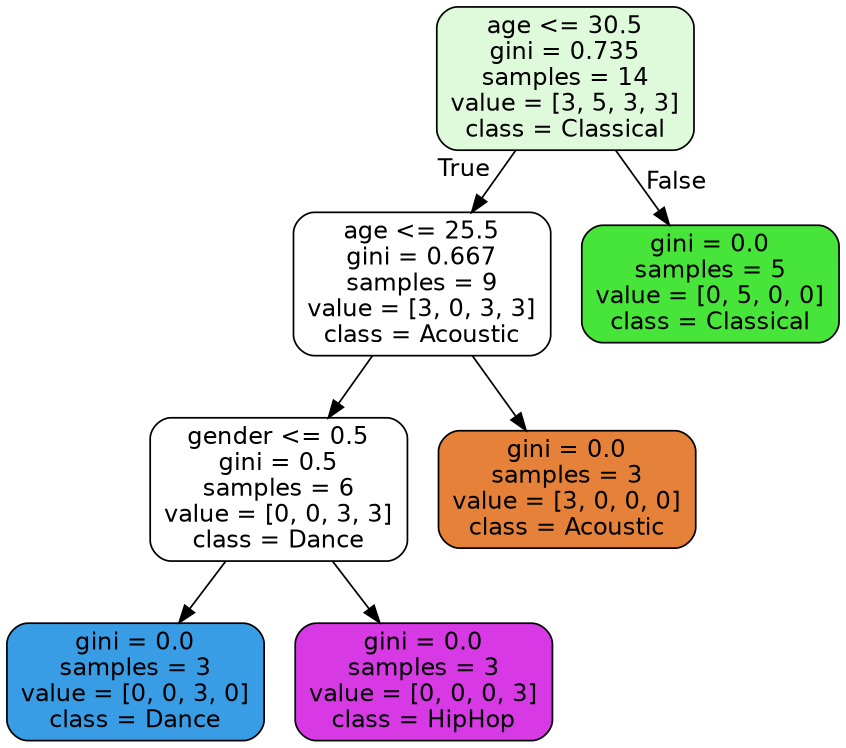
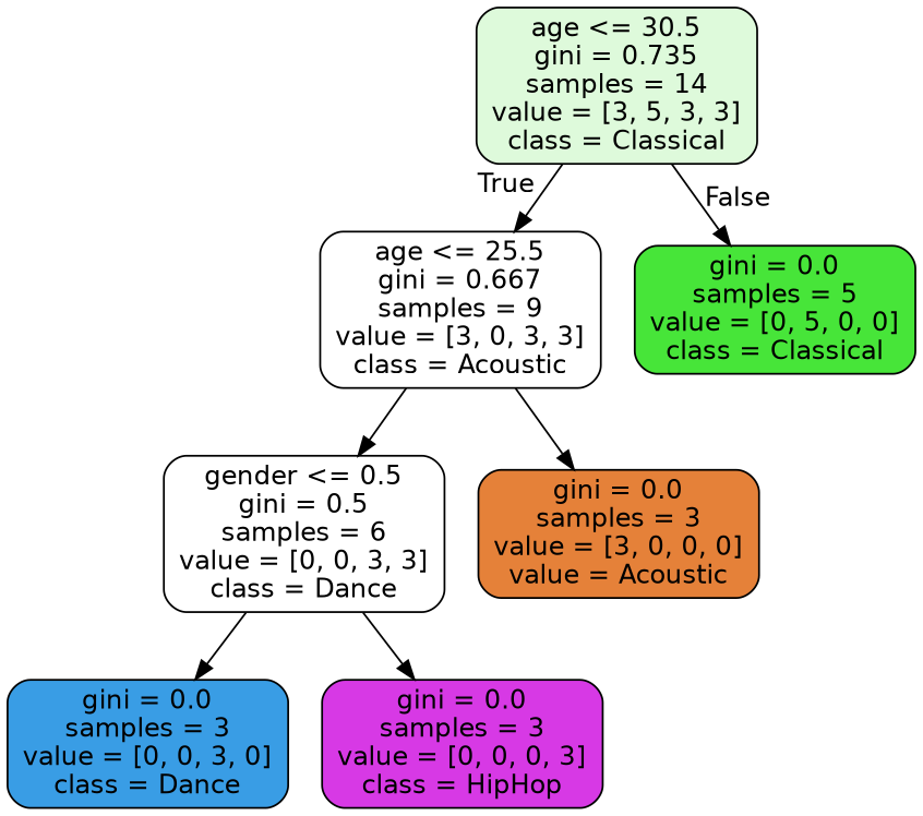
  digraph {
    node [color=black fillcolor="#ffffff" fontname=helvetica shape=box style="filled, rounded"]
    edge [fontname=helvetica]
    n1 [fillcolor="#defadb" label="age <= 30.5\ngini = 0.735\nsamples = 14\nvalue = [3, 5, 3, 3]\nclass = Classical"]
    n2 [label="age <= 25.5\ngini = 0.667\nsamples = 9\nvalue = [3, 0, 3, 3]\nclass = Acoustic"]
    n3 [fillcolor="#47e539" label="gini = 0.0\nsamples = 5\nvalue = [0, 5, 0, 0]\nclass = Classical"]
    n4 [label="gender <= 0.5\ngini = 0.5\nsamples = 6\nvalue = [0, 0, 3, 3]\nclass = Dance"]
-   n5 [fillcolor="#e58139" label="gini = 0.0\nsamples = 3\nvalue = [3, 0, 0, 0]\nclass = Acoustic"]
+   n5 [fillcolor="#e58139" label="gini = 0.0\nsamples = 3\nvalue = [3, 0, 0, 0]\nvalue = Acoustic"]
    n6 [fillcolor="#399de5" label="gini = 0.0\nsamples = 3\nvalue = [0, 0, 3, 0]\nclass = Dance"]
    n7 [fillcolor="#d739e5" label="gini = 0.0\nsamples = 3\nvalue = [0, 0, 0, 3]\nclass = HipHop"]
    n1 -> n2 [headlabel=True labelangle=45 labeldistance=2.5]
    n1 -> n3 [headlabel=False labelangle=-45 labeldistance=2.5]
    n2 -> n4
    n2 -> n5
    n4 -> n6
    n4 -> n7
  }
